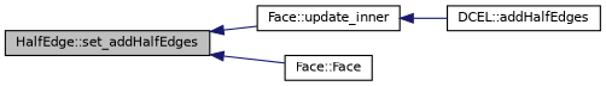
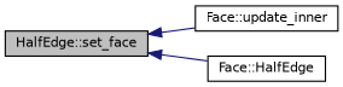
  digraph {
    rankdir=LR
    node [color=black fillcolor=white fontname=Helvetica fontsize=10 shape=record style=filled]
    edge [color=midnightblue dir=back fontname=Helvetica fontsize=10 labelfontname=Helvetica labelfontsize=10 style=solid]
-   n1 [fillcolor=grey75 fontcolor=black height=0.2 label="HalfEdge::set_addHalfEdges" width=0.4]
+   n1 [fillcolor=grey75 fontcolor=black height=0.2 label="HalfEdge::set_face" width=0.4]
    n2 [height=0.2 label="Face::update_inner" width=0.4]
-   n3 [height=0.2 label="Face::Face" width=0.4]
-   n4 [height=0.2 label="DCEL::addHalfEdges" width=0.4]
+   n3 [height=0.2 label="Face::HalfEdge" width=0.4]
    n1 -> n2
    n1 -> n3
-   n2 -> n4
  }
